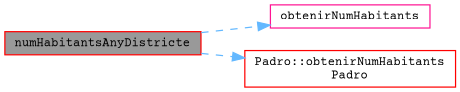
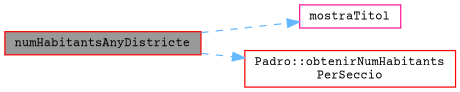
  digraph {
    fontname="Courier Prime"
    rankdir=LR
    node [color=red fillcolor=white fontname="Courier Prime" fontsize=10 shape=box style=filled]
    edge [color=steelblue1 fontname="Courier Prime" fontsize=10 labelfontname=Helvetica labelfontsize=10 style=dashed]
    n1 [fillcolor=grey60 fontcolor=black height=0.2 label=numHabitantsAnyDistricte width=0.4]
-   n2 [color=deeppink height=0.2 label=obtenirNumHabitants width=0.4]
-   n3 [height=0.2 label="Padro::obtenirNumHabitants\lPadro" width=0.4]
+   n2 [color=deeppink height=0.2 label=mostraTitol width=0.4]
+   n3 [height=0.2 label="Padro::obtenirNumHabitants\lPerSeccio" width=0.4]
    n1 -> n2
    n1 -> n3
  }
